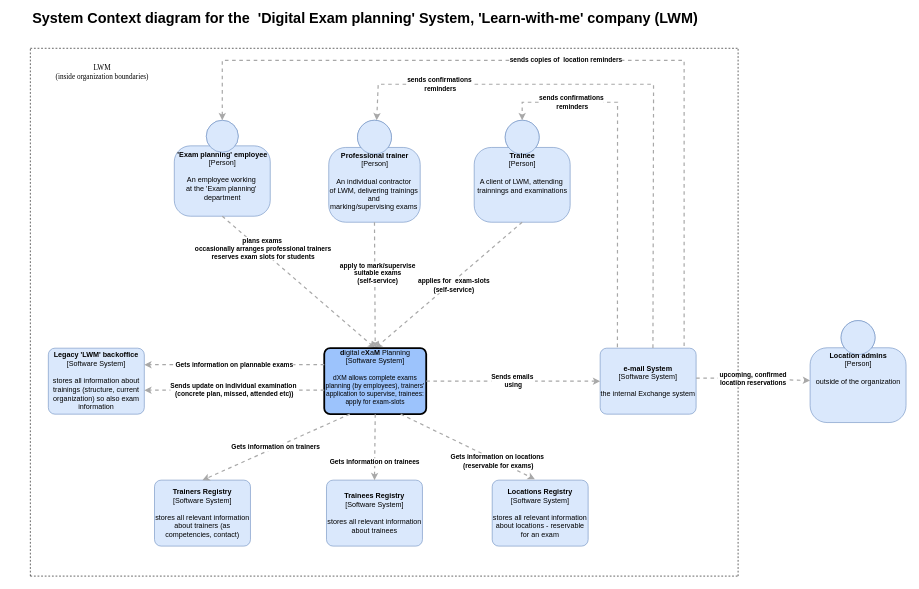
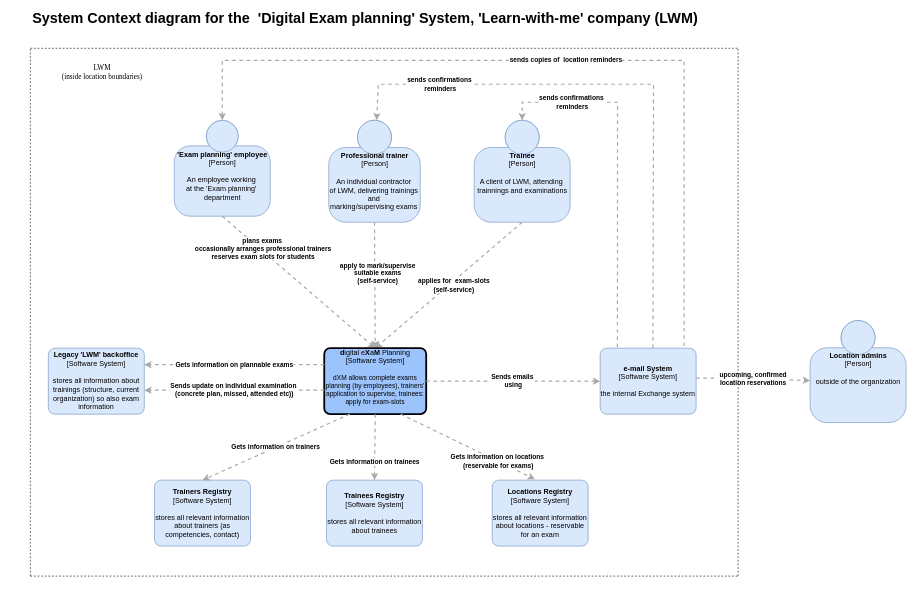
  <mxCell id="0" />
  <mxCell id="1" parent="0" />
  <mxCell id="2" value="&lt;b&gt;'Exam planning' employee&lt;/b&gt;&lt;div&gt;[Person]&lt;/div&gt;&lt;br&gt;&lt;div&gt;An employee working&amp;nbsp;&lt;/div&gt;&lt;div&gt;at the 'Exam planning'&amp;nbsp;&lt;/div&gt;&lt;div&gt;department&lt;/div&gt;" style="html=1;dashed=0;whitespace=wrap;fillColor=#DAE8FC;strokeColor=#6C8EBF;shape=mxgraph.c4.person;align=center;points=[[0.5,0,0],[1,0.5,0],[1,0.75,0],[0.75,1,0],[0.5,1,0],[0.25,1,0],[0,0.75,0],[0,0.5,0]];verticalAlign=top;" parent="1" vertex="1"><mxGeometry x="290" y="200" width="160" height="160" as="geometry" /></mxCell>
  <mxCell id="3" value="&lt;div style=&quot;text-align: left&quot;&gt;&lt;div style=&quot;text-align: center&quot;&gt;&lt;b&gt;plans exams&amp;nbsp;&lt;/b&gt;&lt;/div&gt;&lt;div style=&quot;text-align: center&quot;&gt;&lt;b&gt;occasionally arranges professional trainers&lt;/b&gt;&lt;/div&gt;&lt;div style=&quot;text-align: center&quot;&gt;&lt;b&gt;reserves exam slots for students&lt;/b&gt;&lt;/div&gt;&lt;/div&gt;" style="edgeStyle=none;rounded=0;html=1;jettySize=auto;orthogonalLoop=1;strokeColor=#A8A8A8;strokeWidth=2;fontColor=#000000;jumpStyle=none;dashed=1;exitX=0.5;exitY=1;exitDx=0;exitDy=0;exitPerimeter=0;entryX=0.5;entryY=0;entryDx=0;entryDy=0;entryPerimeter=0;" parent="1" source="2" target="9" edge="1"><mxGeometry x="-0.485" y="4" width="200" relative="1" as="geometry"><mxPoint x="390" y="339" as="sourcePoint" /><mxPoint x="429.021" y="567.48" as="targetPoint" /><mxPoint as="offset" /></mxGeometry></mxCell>
  <mxCell id="4" value="&lt;b style=&quot;font-size: 24px&quot;&gt;&lt;font face=&quot;Helvetica&quot; style=&quot;font-size: 24px&quot;&gt;&amp;nbsp; &amp;nbsp; System Context diagram for the&amp;nbsp; 'Digital Exam planning' System, &lt;font style=&quot;font-size: 24px&quot;&gt;'Learn-with-me' company (LWM)&lt;/font&gt;&lt;/font&gt;&lt;/b&gt;" style="text;html=1;strokeColor=none;fillColor=none;align=center;verticalAlign=middle;whiteSpace=wrap;rounded=0;fontFamily=Verdana;" parent="1" vertex="1"><mxGeometry x="20" y="20" width="1150" height="20" as="geometry" /></mxCell>
  <mxCell id="5" value="&lt;b&gt;Professional trainer&lt;/b&gt;&lt;br&gt;&lt;div&gt;[Person]&lt;/div&gt;&lt;br&gt;&lt;div&gt;An individual contractor&amp;nbsp;&lt;/div&gt;&lt;div&gt;of LWM, delivering trainings&amp;nbsp;&lt;/div&gt;&lt;div&gt;and&amp;nbsp;&lt;/div&gt;&lt;div&gt;marking/supervising exams&amp;nbsp;&lt;br&gt;&lt;/div&gt;&lt;div&gt;&lt;br&gt;&lt;/div&gt;" style="html=1;dashed=0;whitespace=wrap;fillColor=#DAE8FC;strokeColor=#6C8EBF;shape=mxgraph.c4.person;align=center;points=[[0.5,0,0],[1,0.5,0],[1,0.75,0],[0.75,1,0],[0.5,1,0],[0.25,1,0],[0,0.75,0],[0,0.5,0]];verticalAlign=top;" parent="1" vertex="1"><mxGeometry x="547.5" y="200" width="152.5" height="170" as="geometry" /></mxCell>
  <mxCell id="6" value="&lt;div&gt;&lt;b&gt;Trainee&lt;/b&gt;&lt;/div&gt;&lt;div&gt;[Person]&lt;/div&gt;&lt;div&gt;&lt;br&gt;&lt;/div&gt;&lt;div&gt;A client of LWM, attending&amp;nbsp;&lt;/div&gt;&lt;div&gt;trainnings and examinations&lt;/div&gt;" style="html=1;dashed=0;whitespace=wrap;fillColor=#DAE8FC;strokeColor=#6C8EBF;shape=mxgraph.c4.person;align=center;points=[[0.5,0,0],[1,0.5,0],[1,0.75,0],[0.75,1,0],[0.5,1,0],[0.25,1,0],[0,0.75,0],[0,0.5,0]];verticalAlign=top;" parent="1" vertex="1"><mxGeometry x="790" y="200" width="160" height="170" as="geometry" /></mxCell>
  <mxCell id="7" value="&lt;div style=&quot;text-align: left&quot;&gt;&lt;div style=&quot;text-align: center&quot;&gt;&lt;b&gt;apply to mark/supervise&lt;/b&gt;&lt;/div&gt;&lt;div style=&quot;text-align: center&quot;&gt;&lt;b&gt;suitable exams&lt;/b&gt;&lt;/div&gt;&lt;div style=&quot;text-align: center&quot;&gt;&lt;b&gt;(self-service)&lt;/b&gt;&lt;/div&gt;&lt;/div&gt;" style="edgeStyle=none;rounded=0;html=1;jettySize=auto;orthogonalLoop=1;strokeColor=#A8A8A8;strokeWidth=2;fontColor=#000000;jumpStyle=none;dashed=1;exitX=0.5;exitY=1;exitDx=0;exitDy=0;exitPerimeter=0;entryX=0.5;entryY=0;entryDx=0;entryDy=0;entryPerimeter=0;" parent="1" source="5" target="9" edge="1"><mxGeometry x="-0.189" y="5" width="200" relative="1" as="geometry"><mxPoint x="550" y="400" as="sourcePoint" /><mxPoint x="429.639" y="567.84" as="targetPoint" /><mxPoint as="offset" /></mxGeometry></mxCell>
  <mxCell id="8" value="&lt;div style=&quot;text-align: left&quot;&gt;&lt;div style=&quot;text-align: center&quot;&gt;&lt;b&gt;applies for&amp;nbsp; exam-slots&lt;/b&gt;&lt;/div&gt;&lt;div style=&quot;text-align: center&quot;&gt;&lt;b&gt;(self-service)&lt;/b&gt;&lt;/div&gt;&lt;/div&gt;" style="edgeStyle=none;rounded=0;html=1;jettySize=auto;orthogonalLoop=1;strokeColor=#A8A8A8;strokeWidth=2;fontColor=#000000;jumpStyle=none;dashed=1;exitX=0.5;exitY=1;exitDx=0;exitDy=0;exitPerimeter=0;entryX=0.5;entryY=0;entryDx=0;entryDy=0;entryPerimeter=0;" parent="1" source="6" target="9" edge="1"><mxGeometry x="-0.035" y="5" width="200" relative="1" as="geometry"><mxPoint x="840" y="370" as="sourcePoint" /><mxPoint x="630" y="566" as="targetPoint" /><mxPoint x="1" as="offset" /></mxGeometry></mxCell>
  <mxCell id="9" value="&lt;b&gt;d&lt;/b&gt;igital e&lt;b&gt;X&lt;/b&gt;a&lt;b&gt;M&lt;/b&gt;&amp;nbsp;Planning&lt;br&gt;&lt;div&gt;[Software System]&lt;/div&gt;&lt;br&gt;&lt;div style=&quot;font-size: 11px&quot;&gt;&lt;font style=&quot;font-size: 11px&quot;&gt;dXM allows complete e&lt;/font&gt;&lt;span&gt;xams planning (by employees),&lt;/span&gt;&lt;span&gt;&amp;nbsp;trainers' application to supervise,&lt;/span&gt;&lt;span&gt;&amp;nbsp;trainees: apply for exam-slots&lt;/span&gt;&lt;/div&gt;&lt;div style=&quot;text-align: left ; font-size: 11px&quot;&gt;&lt;font style=&quot;font-size: 11px&quot;&gt;&amp;nbsp;&amp;nbsp;&lt;/font&gt;&lt;/div&gt;" style="rounded=1;whiteSpace=wrap;html=1;labelBackgroundColor=none;fontColor=#000000;align=center;arcSize=9;points=[[0.25,0,0],[0.5,0,0],[0.75,0,0],[1,0.25,0],[1,0.5,0],[1,0.75,0],[0.75,1,0],[0.5,1,0],[0.25,1,0],[0,0.75,0],[0,0.5,0],[0,0.25,0]];fillColor=#9CC3FC;strokeWidth=3;glass=0;shadow=0;sketch=0;" parent="1" vertex="1"><mxGeometry x="540" y="580" width="170" height="110" as="geometry" /></mxCell>
  <mxCell id="10" value="&lt;b&gt;Legacy 'LWM' backoffice&lt;/b&gt;&lt;div&gt;[Software System]&lt;/div&gt;&lt;br&gt;&lt;div&gt;stores all information about trainings (structure, current organization) so also exam information&lt;/div&gt;" style="rounded=1;whiteSpace=wrap;html=1;labelBackgroundColor=none;fillColor=#dae8fc;fontColor=#000000;align=center;arcSize=10;strokeColor=#6c8ebf;points=[[0.25,0,0],[0.5,0,0],[0.75,0,0],[1,0.25,0],[1,0.5,0],[1,0.75,0],[0.75,1,0],[0.5,1,0],[0.25,1,0],[0,0.75,0],[0,0.5,0],[0,0.25,0]];" vertex="1" parent="1"><mxGeometry x="80" y="580" width="160" height="110.0" as="geometry" /></mxCell>
  <mxCell id="11" value="&lt;b&gt;e-mail System&lt;/b&gt;&lt;div&gt;[Software System]&lt;/div&gt;&lt;br&gt;&lt;div&gt;the internal Exchange system&lt;/div&gt;" style="rounded=1;whiteSpace=wrap;html=1;labelBackgroundColor=none;fillColor=#dae8fc;fontColor=#000000;align=center;arcSize=10;strokeColor=#6c8ebf;points=[[0.25,0,0],[0.5,0,0],[0.75,0,0],[1,0.25,0],[1,0.5,0],[1,0.75,0],[0.75,1,0],[0.5,1,0],[0.25,1,0],[0,0.75,0],[0,0.5,0],[0,0.25,0]];" vertex="1" parent="1"><mxGeometry x="1000" y="580" width="160" height="110.0" as="geometry" /></mxCell>
  <mxCell id="12" value="&lt;div style=&quot;text-align: left&quot;&gt;&lt;div style=&quot;text-align: center&quot;&gt;&lt;b&gt;Gets information on plannable exams&lt;/b&gt;&lt;/div&gt;&lt;/div&gt;" style="edgeStyle=none;rounded=0;html=1;entryX=1;entryY=0.25;jettySize=auto;orthogonalLoop=1;strokeColor=#A8A8A8;strokeWidth=2;fontColor=#000000;jumpStyle=none;dashed=1;entryDx=0;entryDy=0;entryPerimeter=0;exitX=0;exitY=0.25;exitDx=0;exitDy=0;exitPerimeter=0;" edge="1" parent="1" source="9" target="10"><mxGeometry width="200" relative="1" as="geometry"><mxPoint x="410" y="770" as="sourcePoint" /><mxPoint x="610" y="770" as="targetPoint" /></mxGeometry></mxCell>
  <mxCell id="13" value="&lt;div style=&quot;text-align: left&quot;&gt;&lt;div style=&quot;text-align: center&quot;&gt;&lt;b&gt;Sends update on individual examination&amp;nbsp;&lt;/b&gt;&lt;/div&gt;&lt;div style=&quot;text-align: center&quot;&gt;&lt;b&gt;(concrete plan, missed, attended etc))&lt;/b&gt;&lt;/div&gt;&lt;/div&gt;" style="edgeStyle=none;rounded=0;html=1;entryX=1;entryY=0.25;jettySize=auto;orthogonalLoop=1;strokeColor=#A8A8A8;strokeWidth=2;fontColor=#000000;jumpStyle=none;dashed=1;entryDx=0;entryDy=0;entryPerimeter=0;exitX=0;exitY=0.25;exitDx=0;exitDy=0;exitPerimeter=0;" edge="1" parent="1"><mxGeometry width="200" relative="1" as="geometry"><mxPoint x="540" y="650" as="sourcePoint" /><mxPoint x="240" y="650" as="targetPoint" /></mxGeometry></mxCell>
  <mxCell id="14" value="&lt;b&gt;Trainers Registry&lt;/b&gt;&lt;br&gt;&lt;div&gt;[Software System]&lt;/div&gt;&lt;br&gt;&lt;div&gt;stores all relevant information about trainers (as competencies, contact)&lt;/div&gt;" style="rounded=1;whiteSpace=wrap;html=1;labelBackgroundColor=none;fillColor=#dae8fc;fontColor=#000000;align=center;arcSize=10;strokeColor=#6c8ebf;points=[[0.25,0,0],[0.5,0,0],[0.75,0,0],[1,0.25,0],[1,0.5,0],[1,0.75,0],[0.75,1,0],[0.5,1,0],[0.25,1,0],[0,0.75,0],[0,0.5,0],[0,0.25,0]];" vertex="1" parent="1"><mxGeometry x="257" y="800" width="160" height="110.0" as="geometry" /></mxCell>
  <mxCell id="15" value="&lt;b&gt;Trainees Registry&lt;/b&gt;&lt;br&gt;&lt;div&gt;[Software System]&lt;/div&gt;&lt;br&gt;&lt;div&gt;stores all relevant information about trainees&lt;/div&gt;" style="rounded=1;whiteSpace=wrap;html=1;labelBackgroundColor=none;fillColor=#dae8fc;fontColor=#000000;align=center;arcSize=10;strokeColor=#6c8ebf;points=[[0.25,0,0],[0.5,0,0],[0.75,0,0],[1,0.25,0],[1,0.5,0],[1,0.75,0],[0.75,1,0],[0.5,1,0],[0.25,1,0],[0,0.75,0],[0,0.5,0],[0,0.25,0]];" vertex="1" parent="1"><mxGeometry x="543.75" y="800" width="160" height="110.0" as="geometry" /></mxCell>
  <mxCell id="16" value="&lt;div style=&quot;text-align: left&quot;&gt;&lt;div style=&quot;text-align: center&quot;&gt;&lt;b&gt;Gets information on trainers&lt;/b&gt;&lt;/div&gt;&lt;/div&gt;" style="edgeStyle=none;rounded=0;html=1;entryX=0.5;entryY=0;jettySize=auto;orthogonalLoop=1;strokeColor=#A8A8A8;strokeWidth=2;fontColor=#000000;jumpStyle=none;dashed=1;exitX=0.25;exitY=1;exitDx=0;exitDy=0;exitPerimeter=0;entryDx=0;entryDy=0;entryPerimeter=0;" edge="1" parent="1" source="9" target="14"><mxGeometry width="200" relative="1" as="geometry"><mxPoint x="450" y="740" as="sourcePoint" /><mxPoint x="650" y="740" as="targetPoint" /></mxGeometry></mxCell>
  <mxCell id="17" value="&lt;div style=&quot;text-align: left&quot;&gt;&lt;div style=&quot;text-align: center&quot;&gt;&lt;b&gt;Gets information on trainees&lt;/b&gt;&lt;/div&gt;&lt;/div&gt;" style="edgeStyle=none;rounded=0;html=1;entryX=0.5;entryY=0;jettySize=auto;orthogonalLoop=1;strokeColor=#A8A8A8;strokeWidth=2;fontColor=#000000;jumpStyle=none;dashed=1;exitX=0.5;exitY=1;exitDx=0;exitDy=0;exitPerimeter=0;entryDx=0;entryDy=0;entryPerimeter=0;" edge="1" parent="1" source="9" target="15"><mxGeometry x="0.455" width="200" relative="1" as="geometry"><mxPoint x="592.5" y="700" as="sourcePoint" /><mxPoint x="350" y="810" as="targetPoint" /><mxPoint as="offset" /></mxGeometry></mxCell>
  <mxCell id="18" value="&lt;b&gt;Locations Registry&lt;/b&gt;&lt;br&gt;&lt;div&gt;[Software System]&lt;/div&gt;&lt;br&gt;&lt;div&gt;stores all relevant information about locations - reservable for an exam&lt;/div&gt;" style="rounded=1;whiteSpace=wrap;html=1;labelBackgroundColor=none;fillColor=#dae8fc;fontColor=#000000;align=center;arcSize=10;strokeColor=#6c8ebf;points=[[0.25,0,0],[0.5,0,0],[0.75,0,0],[1,0.25,0],[1,0.5,0],[1,0.75,0],[0.75,1,0],[0.5,1,0],[0.25,1,0],[0,0.75,0],[0,0.5,0],[0,0.25,0]];" vertex="1" parent="1"><mxGeometry x="820" y="800" width="160" height="110.0" as="geometry" /></mxCell>
  <mxCell id="19" value="&lt;div style=&quot;text-align: left&quot;&gt;&lt;div style=&quot;text-align: center&quot;&gt;&lt;b&gt;Gets information on locations&amp;nbsp;&lt;/b&gt;&lt;/div&gt;&lt;div style=&quot;text-align: center&quot;&gt;&lt;b&gt;(reservable for exams)&lt;/b&gt;&lt;/div&gt;&lt;/div&gt;" style="edgeStyle=none;rounded=0;html=1;entryX=0.445;entryY=-0.015;jettySize=auto;orthogonalLoop=1;strokeColor=#A8A8A8;strokeWidth=2;fontColor=#000000;jumpStyle=none;dashed=1;exitX=0.75;exitY=1;exitDx=0;exitDy=0;exitPerimeter=0;entryDx=0;entryDy=0;entryPerimeter=0;" edge="1" parent="1" source="9" target="18"><mxGeometry x="0.455" width="200" relative="1" as="geometry"><mxPoint x="635" y="700" as="sourcePoint" /><mxPoint x="633.75" y="810" as="targetPoint" /><mxPoint as="offset" /></mxGeometry></mxCell>
  <mxCell id="20" value="&lt;div style=&quot;text-align: left&quot;&gt;&lt;div style=&quot;text-align: center&quot;&gt;&lt;b&gt;Sends emails&amp;nbsp;&lt;/b&gt;&lt;/div&gt;&lt;div style=&quot;text-align: center&quot;&gt;&lt;b&gt;using&lt;/b&gt;&lt;/div&gt;&lt;/div&gt;" style="edgeStyle=none;rounded=0;html=1;entryX=0;entryY=0.5;jettySize=auto;orthogonalLoop=1;strokeColor=#A8A8A8;strokeWidth=2;fontColor=#000000;jumpStyle=none;dashed=1;entryDx=0;entryDy=0;entryPerimeter=0;" edge="1" parent="1" source="9" target="11"><mxGeometry width="200" relative="1" as="geometry"><mxPoint x="710" y="630" as="sourcePoint" /><mxPoint x="910" y="630" as="targetPoint" /></mxGeometry></mxCell>
  <mxCell id="21" value="&lt;div style=&quot;text-align: left&quot;&gt;&lt;div style=&quot;text-align: center&quot;&gt;&lt;b&gt;sends confirmations&lt;/b&gt;&lt;/div&gt;&lt;div style=&quot;text-align: center&quot;&gt;&lt;b&gt;&amp;nbsp;reminders&lt;/b&gt;&lt;/div&gt;&lt;/div&gt;" style="edgeStyle=none;rounded=0;html=1;jettySize=auto;orthogonalLoop=1;strokeColor=#A8A8A8;strokeWidth=2;fontColor=#000000;jumpStyle=none;dashed=1;exitX=0.18;exitY=-0.015;exitDx=0;exitDy=0;exitPerimeter=0;entryX=0.5;entryY=0;entryDx=0;entryDy=0;entryPerimeter=0;" edge="1" parent="1" source="11" target="6"><mxGeometry x="0.625" width="200" relative="1" as="geometry"><mxPoint x="1030" y="500" as="sourcePoint" /><mxPoint x="810" y="170" as="targetPoint" /><Array as="points"><mxPoint x="1029" y="170" /><mxPoint x="870" y="170" /></Array><mxPoint as="offset" /></mxGeometry></mxCell>
  <mxCell id="22" value="&lt;div style=&quot;text-align: left&quot;&gt;&lt;div style=&quot;text-align: center&quot;&gt;&lt;b&gt;sends confirmations&lt;/b&gt;&lt;/div&gt;&lt;div style=&quot;text-align: center&quot;&gt;&lt;b&gt;&amp;nbsp;reminders&lt;/b&gt;&lt;/div&gt;&lt;/div&gt;" style="edgeStyle=none;rounded=0;html=1;jettySize=auto;orthogonalLoop=1;strokeColor=#A8A8A8;strokeWidth=2;fontColor=#000000;jumpStyle=none;dashed=1;exitX=0.55;exitY=-0.004;exitDx=0;exitDy=0;exitPerimeter=0;" edge="1" parent="1" source="11" target="5"><mxGeometry x="0.663" width="200" relative="1" as="geometry"><mxPoint x="1088.8" y="570" as="sourcePoint" /><mxPoint x="930" y="201.65" as="targetPoint" /><Array as="points"><mxPoint x="1089" y="171.65" /><mxPoint x="1089" y="140" /><mxPoint x="630" y="140" /></Array><mxPoint as="offset" /></mxGeometry></mxCell>
  <mxCell id="23" value="&lt;div style=&quot;text-align: left&quot;&gt;&lt;div style=&quot;text-align: center&quot;&gt;&lt;b&gt;sends copies of&amp;nbsp; location reminders&lt;/b&gt;&lt;/div&gt;&lt;/div&gt;" style="edgeStyle=none;rounded=0;html=1;jettySize=auto;orthogonalLoop=1;strokeColor=#A8A8A8;strokeWidth=2;fontColor=#000000;jumpStyle=none;dashed=1;exitX=0.875;exitY=-0.033;exitDx=0;exitDy=0;exitPerimeter=0;entryX=0.5;entryY=0;entryDx=0;entryDy=0;entryPerimeter=0;" edge="1" parent="1" source="11" target="2"><mxGeometry width="200" relative="1" as="geometry"><mxPoint x="1140" y="570" as="sourcePoint" /><mxPoint x="370" y="100" as="targetPoint" /><Array as="points"><mxPoint x="1140" y="100" /><mxPoint x="370" y="100" /></Array></mxGeometry></mxCell>
  <mxCell id="24" value="&lt;div&gt;&lt;b&gt;Location admins&lt;/b&gt;&lt;/div&gt;&lt;div&gt;[Person]&lt;/div&gt;&lt;div&gt;&lt;br&gt;&lt;/div&gt;&lt;div&gt;outside of the organization&lt;/div&gt;" style="html=1;dashed=0;whitespace=wrap;fillColor=#DAE8FC;strokeColor=#6C8EBF;shape=mxgraph.c4.person;align=center;points=[[0.5,0,0],[1,0.5,0],[1,0.75,0],[0.75,1,0],[0.5,1,0],[0.25,1,0],[0,0.75,0],[0,0.5,0]];verticalAlign=top;" vertex="1" parent="1"><mxGeometry x="1350" y="534" width="160" height="170" as="geometry" /></mxCell>
  <mxCell id="25" value="&lt;div style=&quot;text-align: left&quot;&gt;&lt;div style=&quot;text-align: center&quot;&gt;&lt;b&gt;upcoming, confirmed&lt;/b&gt;&lt;/div&gt;&lt;div style=&quot;text-align: center&quot;&gt;&lt;b&gt;&amp;nbsp;location reservations&amp;nbsp;&lt;/b&gt;&lt;/div&gt;&lt;/div&gt;" style="edgeStyle=none;rounded=0;html=1;jettySize=auto;orthogonalLoop=1;strokeColor=#A8A8A8;strokeWidth=2;fontColor=#000000;jumpStyle=none;dashed=1;entryX=0;entryY=0.588;entryDx=0;entryDy=0;entryPerimeter=0;" edge="1" parent="1" target="24"><mxGeometry width="200" relative="1" as="geometry"><mxPoint x="1160" y="630" as="sourcePoint" /><mxPoint x="1349" y="900" as="targetPoint" /><Array as="points"><mxPoint x="1220" y="630" /></Array></mxGeometry></mxCell>
  <mxCell id="26" value="" style="endArrow=none;dashed=1;html=1;fontFamily=Verdana;" edge="1" parent="1"><mxGeometry width="50" height="50" relative="1" as="geometry"><mxPoint x="50" y="960" as="sourcePoint" /><mxPoint x="50" y="80" as="targetPoint" /></mxGeometry></mxCell>
  <mxCell id="27" value="" style="endArrow=none;dashed=1;html=1;fontFamily=Verdana;" edge="1" parent="1"><mxGeometry width="50" height="50" relative="1" as="geometry"><mxPoint x="50" y="80" as="sourcePoint" /><mxPoint x="1230" y="80" as="targetPoint" /></mxGeometry></mxCell>
  <mxCell id="28" value="" style="endArrow=none;dashed=1;html=1;fontFamily=Verdana;" edge="1" parent="1"><mxGeometry width="50" height="50" relative="1" as="geometry"><mxPoint x="50" y="960" as="sourcePoint" /><mxPoint x="1230" y="960" as="targetPoint" /></mxGeometry></mxCell>
  <mxCell id="29" value="" style="endArrow=none;dashed=1;html=1;fontFamily=Verdana;" edge="1" parent="1"><mxGeometry width="50" height="50" relative="1" as="geometry"><mxPoint x="1230" y="960" as="sourcePoint" /><mxPoint x="1230" y="80" as="targetPoint" /></mxGeometry></mxCell>
- <mxCell id="30" value="LWM&lt;br&gt;(inside organization boundaries)" style="text;html=1;strokeColor=none;fillColor=none;align=center;verticalAlign=middle;whiteSpace=wrap;rounded=0;fontFamily=Verdana;" vertex="1" parent="1"><mxGeometry x="50" y="110" width="240" height="20" as="geometry" /></mxCell>
+ <mxCell id="30" value="LWM&lt;br&gt;(inside location boundaries)" style="text;html=1;strokeColor=none;fillColor=none;align=center;verticalAlign=middle;whiteSpace=wrap;rounded=0;fontFamily=Verdana;" vertex="1" parent="1"><mxGeometry x="50" y="110" width="240" height="20" as="geometry" /></mxCell>
